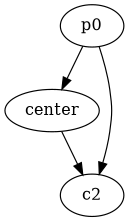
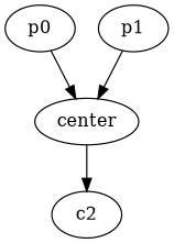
  strict digraph {
    center
    c2
    n3 [label=p0]
+   p1
    center -> c2
    n3 -> center
-   n3 -> c2
+   p1 -> center
  }
